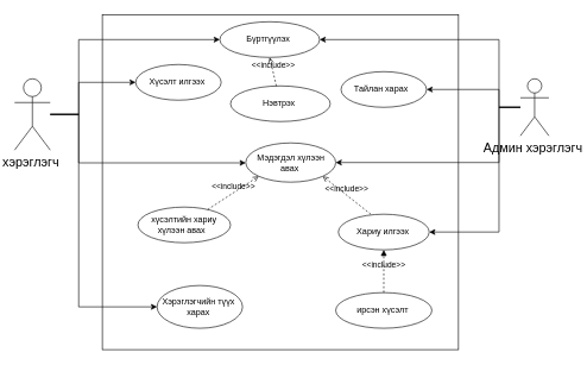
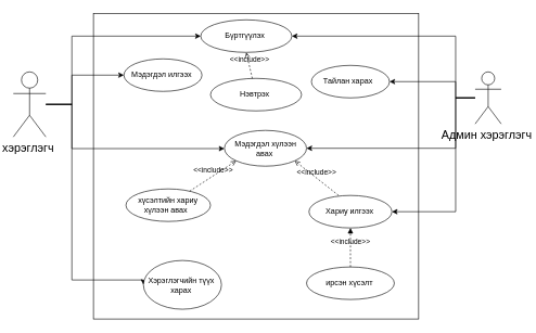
  <mxCell id="0" />
  <mxCell id="1" parent="0" />
  <mxCell id="2" value="" style="rounded=0;whiteSpace=wrap;html=1;" vertex="1" parent="1"><mxGeometry x="143.13" y="20" width="500" height="470" as="geometry" /></mxCell>
  <mxCell id="3" value="Бүртгүүлэх&amp;nbsp;" style="ellipse;whiteSpace=wrap;html=1;" vertex="1" parent="1"><mxGeometry x="308.13" y="30" width="140" height="50" as="geometry" /></mxCell>
  <mxCell id="4" value="Нэвтрэх&amp;nbsp;" style="ellipse;whiteSpace=wrap;html=1;" vertex="1" parent="1"><mxGeometry x="323.13" y="120" width="140" height="50" as="geometry" /></mxCell>
  <mxCell id="5" value="&amp;lt;&amp;lt;include&amp;gt;&amp;gt;" style="edgeStyle=none;html=1;endArrow=open;verticalAlign=bottom;dashed=1;labelBackgroundColor=none;entryX=0.5;entryY=1;entryDx=0;entryDy=0;" edge="1" parent="1" source="4" target="3"><mxGeometry width="160" relative="1" as="geometry"><mxPoint x="370" y="140" as="sourcePoint" /><mxPoint x="530" y="140" as="targetPoint" /></mxGeometry></mxCell>
  <mxCell id="6" style="edgeStyle=orthogonalEdgeStyle;rounded=0;orthogonalLoop=1;jettySize=auto;html=1;" edge="1" parent="1" source="10" target="3"><mxGeometry relative="1" as="geometry"><Array as="points"><mxPoint x="110" y="160" /><mxPoint x="110" y="55" /></Array></mxGeometry></mxCell>
  <mxCell id="7" style="edgeStyle=orthogonalEdgeStyle;rounded=0;orthogonalLoop=1;jettySize=auto;html=1;entryX=0;entryY=0.5;entryDx=0;entryDy=0;" edge="1" parent="1" source="10" target="16"><mxGeometry relative="1" as="geometry"><Array as="points"><mxPoint x="110" y="160" /><mxPoint x="110" y="115" /></Array></mxGeometry></mxCell>
  <mxCell id="8" style="edgeStyle=orthogonalEdgeStyle;rounded=0;orthogonalLoop=1;jettySize=auto;html=1;entryX=0;entryY=0.5;entryDx=0;entryDy=0;" edge="1" parent="1" source="10" target="21"><mxGeometry relative="1" as="geometry"><Array as="points"><mxPoint x="110" y="160" /><mxPoint x="110" y="430" /></Array></mxGeometry></mxCell>
  <mxCell id="9" style="edgeStyle=orthogonalEdgeStyle;rounded=0;orthogonalLoop=1;jettySize=auto;html=1;" edge="1" parent="1" source="10" target="22"><mxGeometry relative="1" as="geometry"><Array as="points"><mxPoint x="110" y="160" /><mxPoint x="110" y="228" /></Array></mxGeometry></mxCell>
  <mxCell id="10" value="&lt;font style=&quot;font-size: 18px&quot;&gt;хэрэглэгч&amp;nbsp;&lt;/font&gt;" style="shape=umlActor;verticalLabelPosition=bottom;verticalAlign=top;html=1;outlineConnect=0;" vertex="1" parent="1"><mxGeometry x="20" y="110" width="50" height="100" as="geometry" /></mxCell>
  <mxCell id="11" style="edgeStyle=orthogonalEdgeStyle;rounded=0;orthogonalLoop=1;jettySize=auto;html=1;" edge="1" parent="1" source="15" target="3"><mxGeometry relative="1" as="geometry"><Array as="points"><mxPoint x="700" y="150" /><mxPoint x="700" y="55" /></Array></mxGeometry></mxCell>
  <mxCell id="12" style="edgeStyle=orthogonalEdgeStyle;rounded=0;orthogonalLoop=1;jettySize=auto;html=1;entryX=1;entryY=0.5;entryDx=0;entryDy=0;" edge="1" parent="1" source="15" target="18"><mxGeometry relative="1" as="geometry"><Array as="points"><mxPoint x="700" y="150" /><mxPoint x="700" y="325" /></Array></mxGeometry></mxCell>
  <mxCell id="13" style="edgeStyle=orthogonalEdgeStyle;rounded=0;orthogonalLoop=1;jettySize=auto;html=1;entryX=1;entryY=0.5;entryDx=0;entryDy=0;" edge="1" parent="1" source="15" target="20"><mxGeometry relative="1" as="geometry"><Array as="points"><mxPoint x="700" y="150" /><mxPoint x="700" y="125" /></Array></mxGeometry></mxCell>
  <mxCell id="14" style="edgeStyle=orthogonalEdgeStyle;rounded=0;orthogonalLoop=1;jettySize=auto;html=1;entryX=1;entryY=0.5;entryDx=0;entryDy=0;" edge="1" parent="1" source="15" target="22"><mxGeometry relative="1" as="geometry"><Array as="points"><mxPoint x="700" y="150" /><mxPoint x="700" y="228" /></Array></mxGeometry></mxCell>
  <mxCell id="15" value="&lt;font style=&quot;font-size: 18px&quot;&gt;Админ хэрэглэгч&amp;nbsp;&lt;/font&gt;" style="shape=umlActor;verticalLabelPosition=bottom;verticalAlign=top;html=1;outlineConnect=0;" vertex="1" parent="1"><mxGeometry x="730" y="110" width="40" height="80" as="geometry" /></mxCell>
- <mxCell id="16" value="Хүсэлт илгээх&amp;nbsp;" style="ellipse;whiteSpace=wrap;html=1;" vertex="1" parent="1"><mxGeometry x="190" y="90" width="120" height="50" as="geometry" /></mxCell>
+ <mxCell id="16" value="Мэдэгдэл илгээх&amp;nbsp;" style="ellipse;whiteSpace=wrap;html=1;" vertex="1" parent="1"><mxGeometry x="190" y="90" width="120" height="50" as="geometry" /></mxCell>
  <mxCell id="17" value="ирсэн хүсэлт&amp;nbsp;" style="ellipse;whiteSpace=wrap;html=1;" vertex="1" parent="1"><mxGeometry x="470.75" y="410" width="135" height="50" as="geometry" /></mxCell>
  <mxCell id="18" value="Хариу илгээх&amp;nbsp;" style="ellipse;whiteSpace=wrap;html=1;" vertex="1" parent="1"><mxGeometry x="474.5" y="300" width="127.5" height="50" as="geometry" /></mxCell>
  <mxCell id="19" value="&amp;lt;&amp;lt;include&amp;gt;&amp;gt;" style="edgeStyle=none;html=1;endArrow=block;verticalAlign=bottom;dashed=1;labelBackgroundColor=none;entryX=0.5;entryY=1;entryDx=0;entryDy=0;" edge="1" parent="1" source="17" target="18"><mxGeometry width="160" relative="1" as="geometry"><mxPoint x="478" y="350" as="sourcePoint" /><mxPoint x="630" y="310" as="targetPoint" /></mxGeometry></mxCell>
  <mxCell id="20" value="Тайлан харах&amp;nbsp;&amp;nbsp;" style="ellipse;whiteSpace=wrap;html=1;" vertex="1" parent="1"><mxGeometry x="478.25" y="100" width="120" height="50" as="geometry" /></mxCell>
- <mxCell id="21" value="Хэрэглэгчийн түүх&amp;nbsp;&lt;br&gt;харах&amp;nbsp;" style="ellipse;whiteSpace=wrap;html=1;" vertex="1" parent="1"><mxGeometry x="220" y="400" width="120" height="60" as="geometry" /></mxCell>
+ <mxCell id="21" value="Хэрэглэгчийн түүх&amp;nbsp;&lt;br&gt;харах&amp;nbsp;" style="ellipse;whiteSpace=wrap;html=1;" vertex="1" parent="1"><mxGeometry x="220" y="400" width="120" height="75" as="geometry" /></mxCell>
  <mxCell id="22" value="Мэдэгдэл хүлээн авах&amp;nbsp;" style="ellipse;whiteSpace=wrap;html=1;" vertex="1" parent="1"><mxGeometry x="344.5" y="200" width="126.25" height="55" as="geometry" /></mxCell>
  <mxCell id="23" value="хүсэлтийн хариу хүлээн авах&amp;nbsp;&amp;nbsp;" style="ellipse;whiteSpace=wrap;html=1;" vertex="1" parent="1"><mxGeometry x="193.13" y="290" width="130" height="50" as="geometry" /></mxCell>
  <mxCell id="24" value="&amp;lt;&amp;lt;include&amp;gt;&amp;gt;" style="edgeStyle=none;html=1;endArrow=open;verticalAlign=bottom;dashed=1;labelBackgroundColor=none;entryX=0;entryY=1;entryDx=0;entryDy=0;" edge="1" parent="1" source="23" target="22"><mxGeometry width="160" relative="1" as="geometry"><mxPoint x="290" y="240" as="sourcePoint" /><mxPoint x="450" y="240" as="targetPoint" /></mxGeometry></mxCell>
  <mxCell id="25" value="&amp;lt;&amp;lt;include&amp;gt;&amp;gt;" style="edgeStyle=none;html=1;endArrow=open;verticalAlign=bottom;dashed=1;labelBackgroundColor=none;entryX=1;entryY=1;entryDx=0;entryDy=0;" edge="1" parent="1" target="22"><mxGeometry width="160" relative="1" as="geometry"><mxPoint x="520" y="300" as="sourcePoint" /><mxPoint x="680" y="300" as="targetPoint" /></mxGeometry></mxCell>
